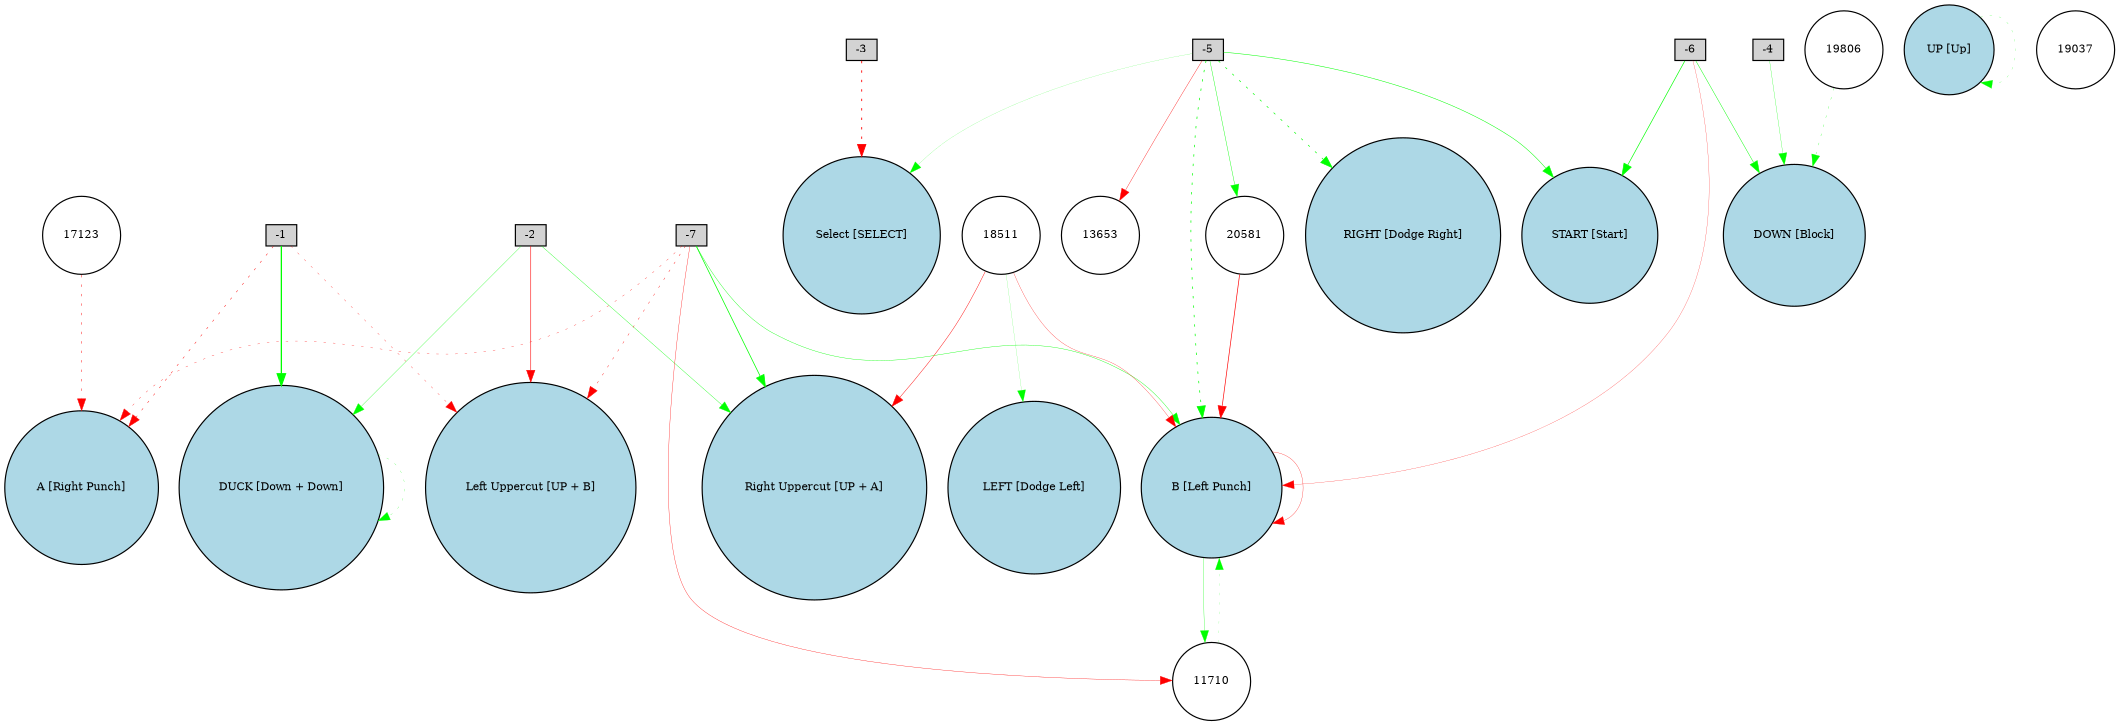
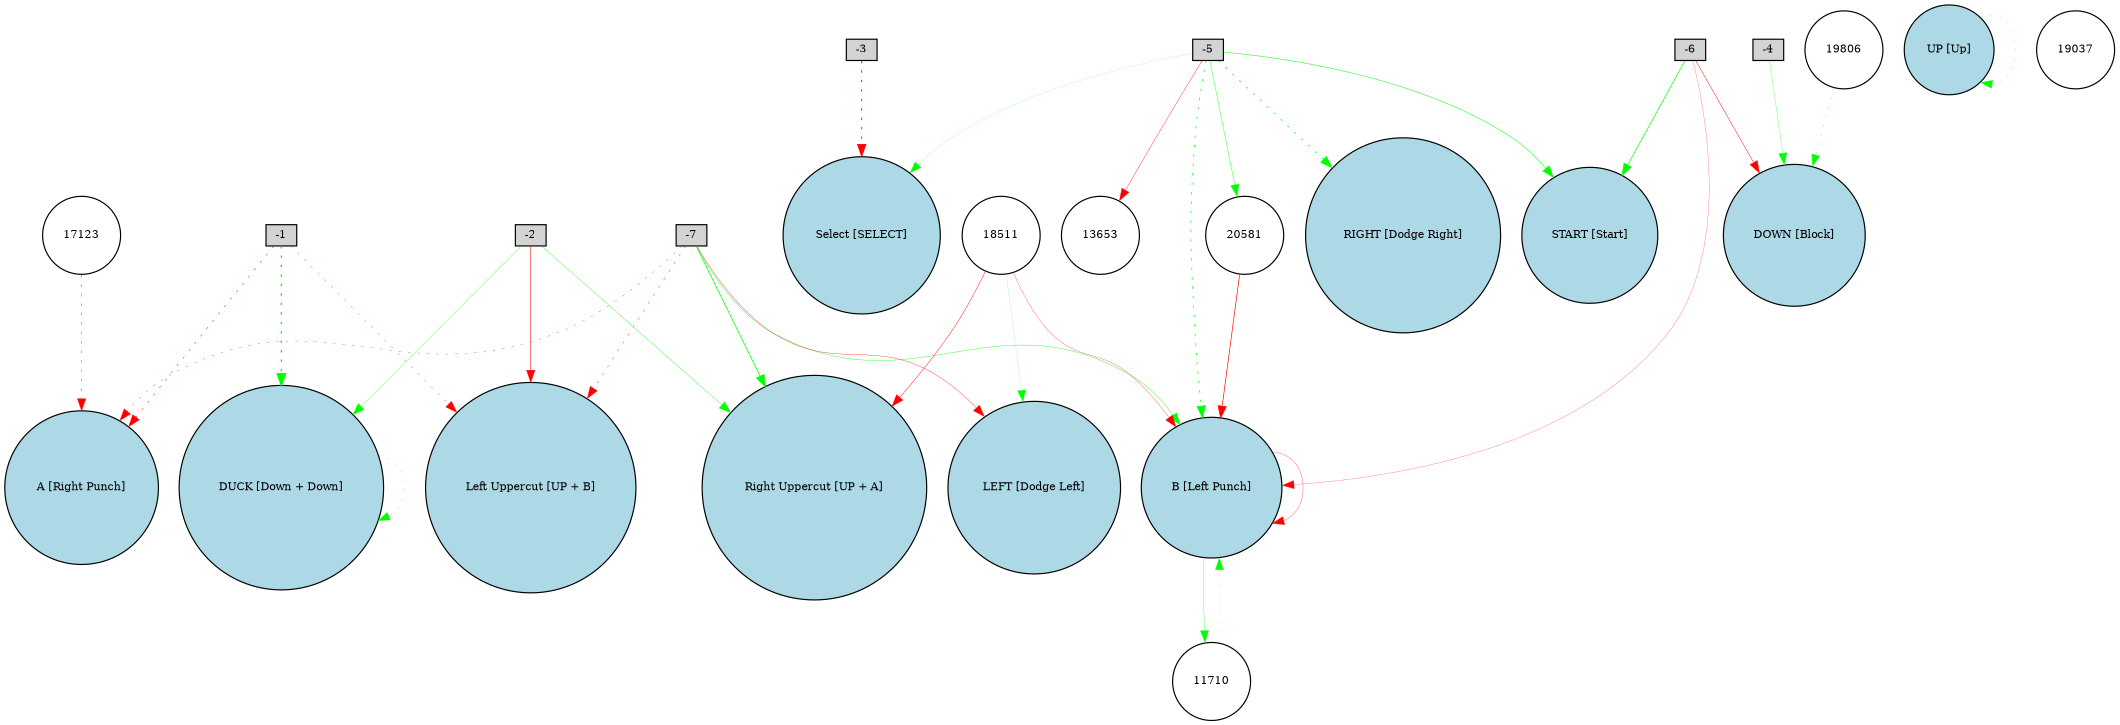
  digraph {
    node [fillcolor=lightblue fontsize=9 shape=circle style=filled]
    edge [color=green style=solid]
    -1 [fillcolor=lightgray height=0.2 shape=box width=0.2]
    "A [Right Punch]" [height=0.2 width=0.2]
    "Left Uppercut [UP + B]" [height=0.2 width=0.2]
    "DUCK [Down + Down]" [height=0.2 width=0.2]
    -2 [fillcolor=lightgray height=0.2 shape=box width=0.2]
    "Right Uppercut [UP + A]" [height=0.2 width=0.2]
    -3 [fillcolor=lightgray height=0.2 shape=box width=0.2]
    "Select [SELECT]" [height=0.2 width=0.2]
    19806 [fillcolor=white height=0.2 width=0.2]
    "DOWN [Block]" [height=0.2 width=0.2]
    -4 [fillcolor=lightgray height=0.2 shape=box width=0.2]
    -5 [fillcolor=lightgray height=0.2 shape=box width=0.2]
    "B [Left Punch]" [height=0.2 width=0.2]
    "RIGHT [Dodge Right]" [height=0.2 width=0.2]
    "START [Start]" [height=0.2 width=0.2]
    20581 [fillcolor=white height=0.2 width=0.2]
    n17 [fillcolor=white height=0.2 label=13653 width=0.2]
    n18 [fillcolor=white height=0.2 label=11710 width=0.2]
    -6 [fillcolor=lightgray height=0.2 shape=box width=0.2]
    -7 [fillcolor=lightgray height=0.2 shape=box width=0.2]
    "LEFT [Dodge Left]" [height=0.2 width=0.2]
    "UP [Up]" [height=0.2 width=0.2]
    17123 [fillcolor=white height=0.2 width=0.2]
    19037 [fillcolor=white height=0.2 width=0.2]
    18511 [fillcolor=white height=0.2 width=0.2]
    -1 -> "A [Right Punch]" [color=red penwidth=0.38727684741600954 style=dotted]
    -1 -> "Left Uppercut [UP + B]" [color=red penwidth=0.23440451306668658 style=dotted]
-   -1 -> "DUCK [Down + Down]" [penwidth=1.0951423221741887]
+   -1 -> "DUCK [Down + Down]" [penwidth=1.0951423221741887 style=dotted]
    "DUCK [Down + Down]" -> "DUCK [Down + Down]" [penwidth=0.17732941354848575 style=dotted]
    -2 -> "Left Uppercut [UP + B]" [color=red penwidth=0.47549555580837477]
    -2 -> "DUCK [Down + Down]" [penwidth=0.25601923813591876]
    -2 -> "Right Uppercut [UP + A]" [penwidth=0.28785668451503044]
    -3 -> "Select [SELECT]" [color=red penwidth=0.7330203034655335 style=dotted]
    19806 -> "DOWN [Block]" [penwidth=0.22557904654506775 style=dotted]
    -4 -> "DOWN [Block]" [penwidth=0.21763649938045995]
    -5 -> "Select [SELECT]" [penwidth=0.11126425464195078]
    -5 -> "B [Left Punch]" [penwidth=0.5976926306262124 style=dotted]
    -5 -> "RIGHT [Dodge Right]" [penwidth=0.5567474836746131 style=dotted]
    -5 -> "START [Start]" [penwidth=0.41622972912693035]
    -5 -> 20581 [penwidth=0.3338799903166142]
    -5 -> n17 [color=red penwidth=0.30074694781706485]
    "B [Left Punch]" -> "B [Left Punch]" [color=red penwidth=0.23670758429435762]
    "B [Left Punch]" -> n18 [penwidth=0.24997129920551792]
    20581 -> "B [Left Punch]" [color=red penwidth=0.5621301709372244]
    n18 -> "B [Left Punch]" [penwidth=0.12497678859975503 style=dotted]
-   -6 -> "DOWN [Block]" [penwidth=0.3815515063318369]
+   -6 -> "DOWN [Block]" [color=red penwidth=0.3815515063318369]
    -6 -> "B [Left Punch]" [color=red penwidth=0.18403848132441183]
    -6 -> "START [Start]" [penwidth=0.5576289481156838]
    -7 -> "A [Right Punch]" [color=red penwidth=0.24957054037728765 style=dotted]
    -7 -> "Left Uppercut [UP + B]" [color=red penwidth=0.3224602622649187 style=dotted]
    -7 -> "Right Uppercut [UP + A]" [penwidth=0.621169776008476]
    -7 -> "B [Left Punch]" [penwidth=0.3130347042856638]
-   -7 -> n18 [color=red penwidth=0.27741779696789093]
+   -7 -> "LEFT [Dodge Left]" [color=red penwidth=0.27741779696789093]
    "UP [Up]" -> "UP [Up]" [penwidth=0.15826991776592203 style=dotted]
    17123 -> "A [Right Punch]" [color=red penwidth=0.3862020567229404 style=dotted]
    18511 -> "Right Uppercut [UP + A]" [color=red penwidth=0.3645666403393557]
    18511 -> "B [Left Punch]" [color=red penwidth=0.22012657175117645]
    18511 -> "LEFT [Dodge Left]" [penwidth=0.11773258961476346]
  }
